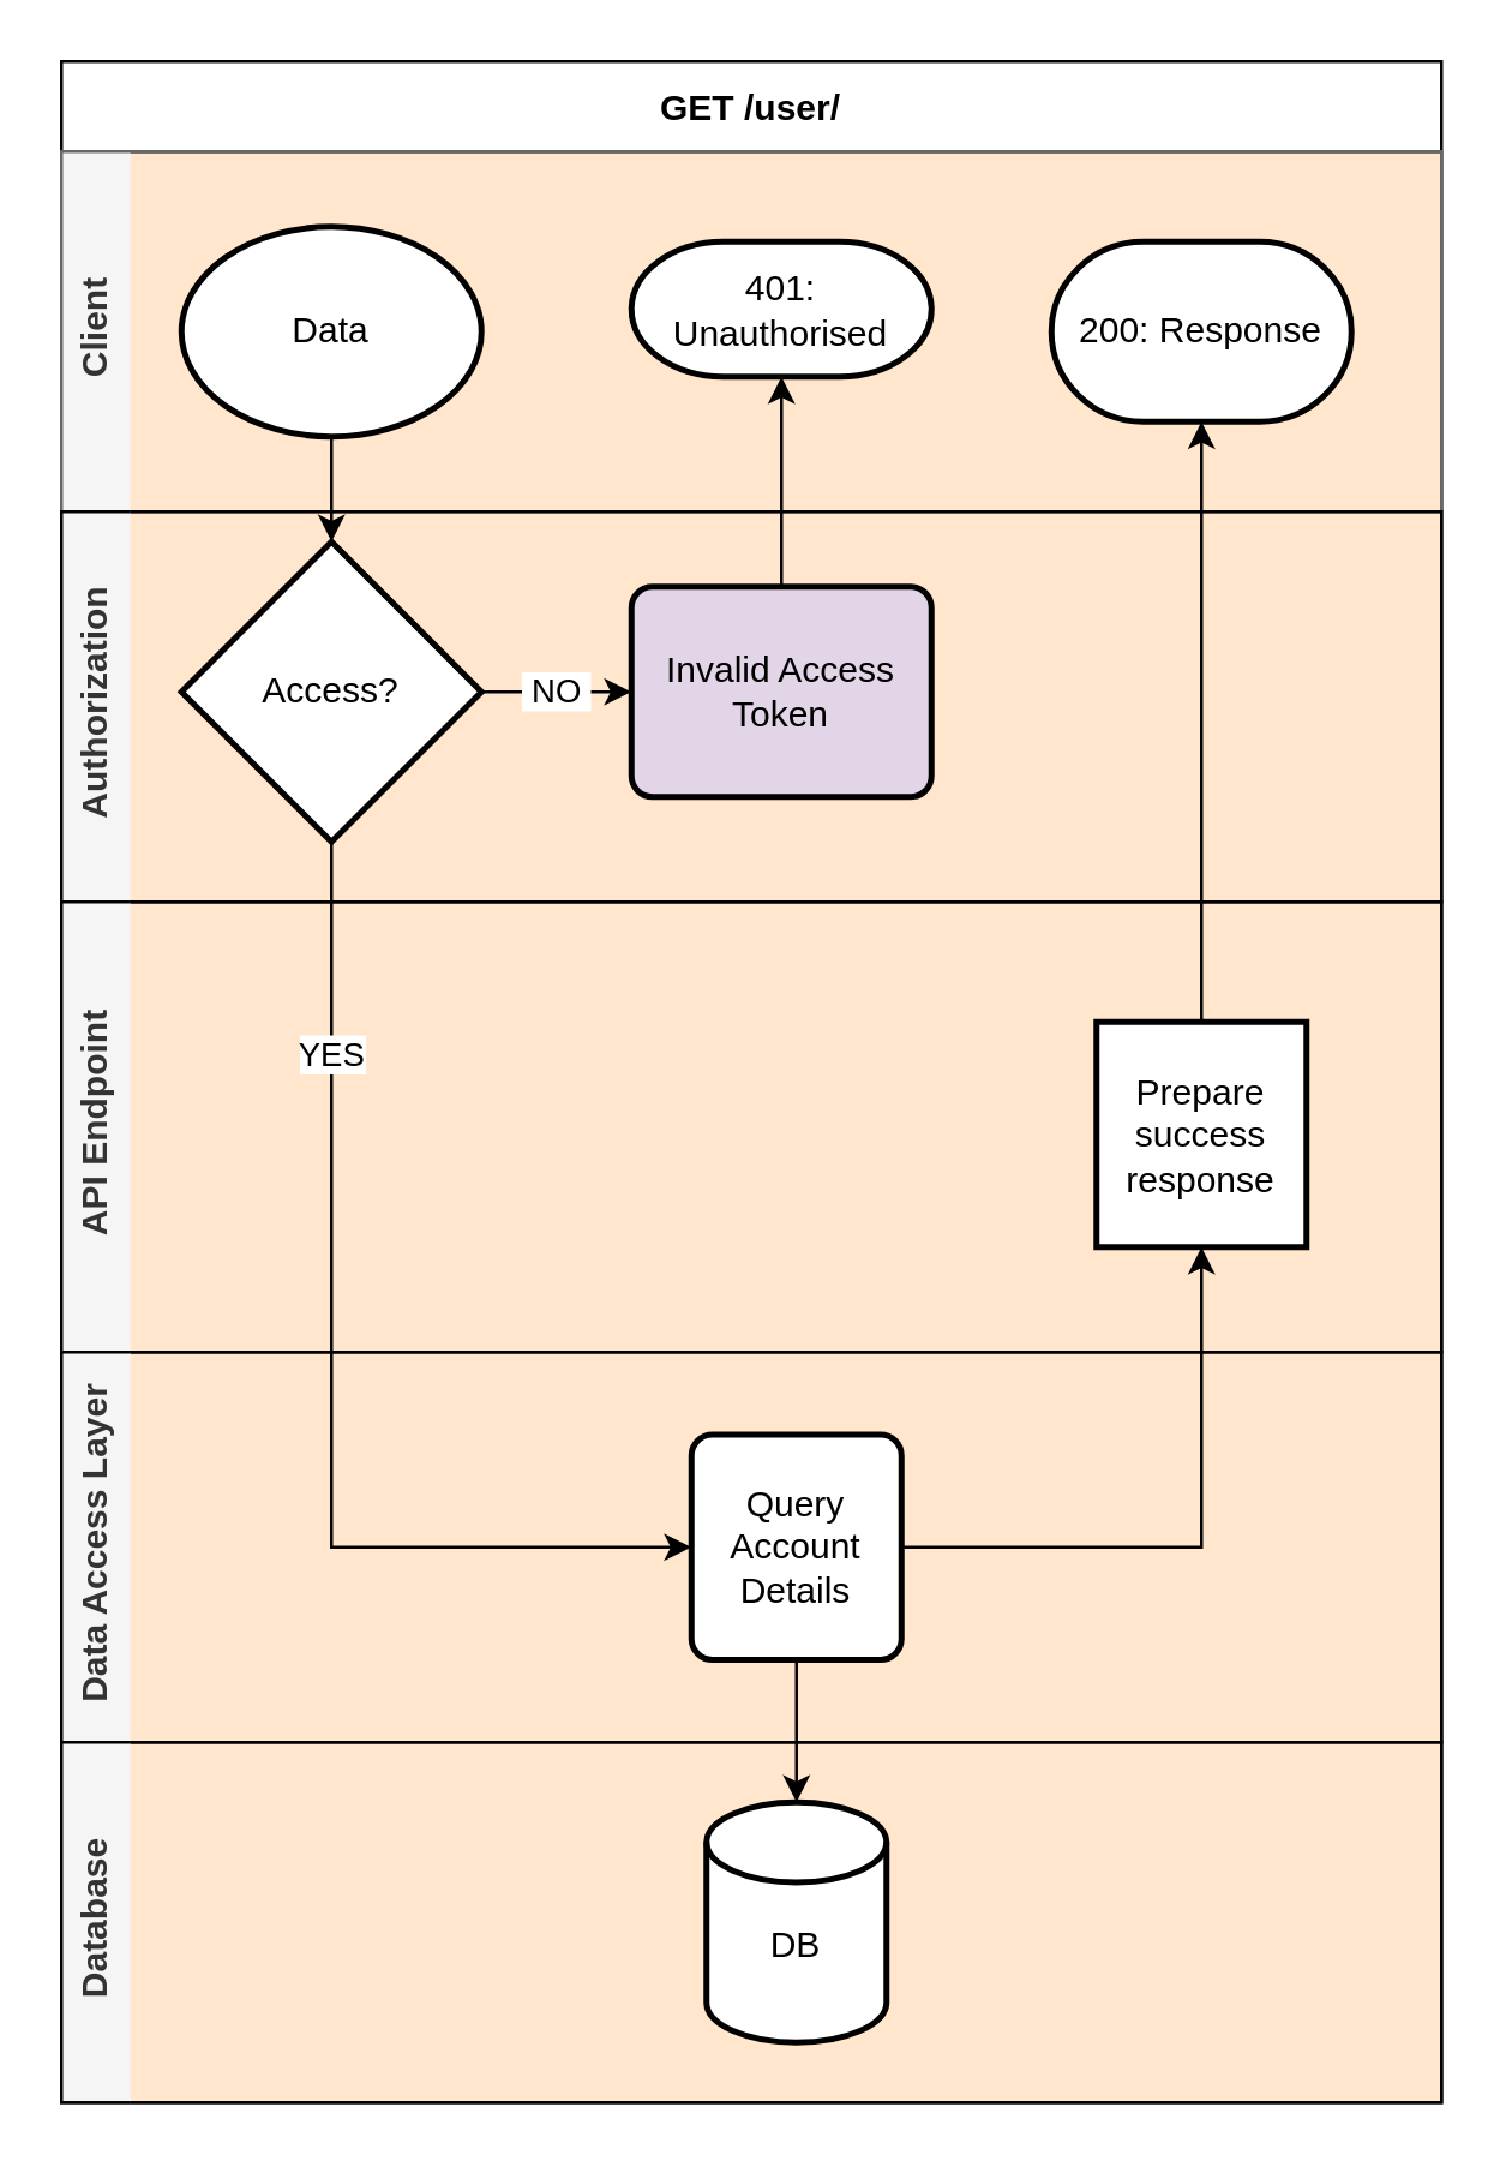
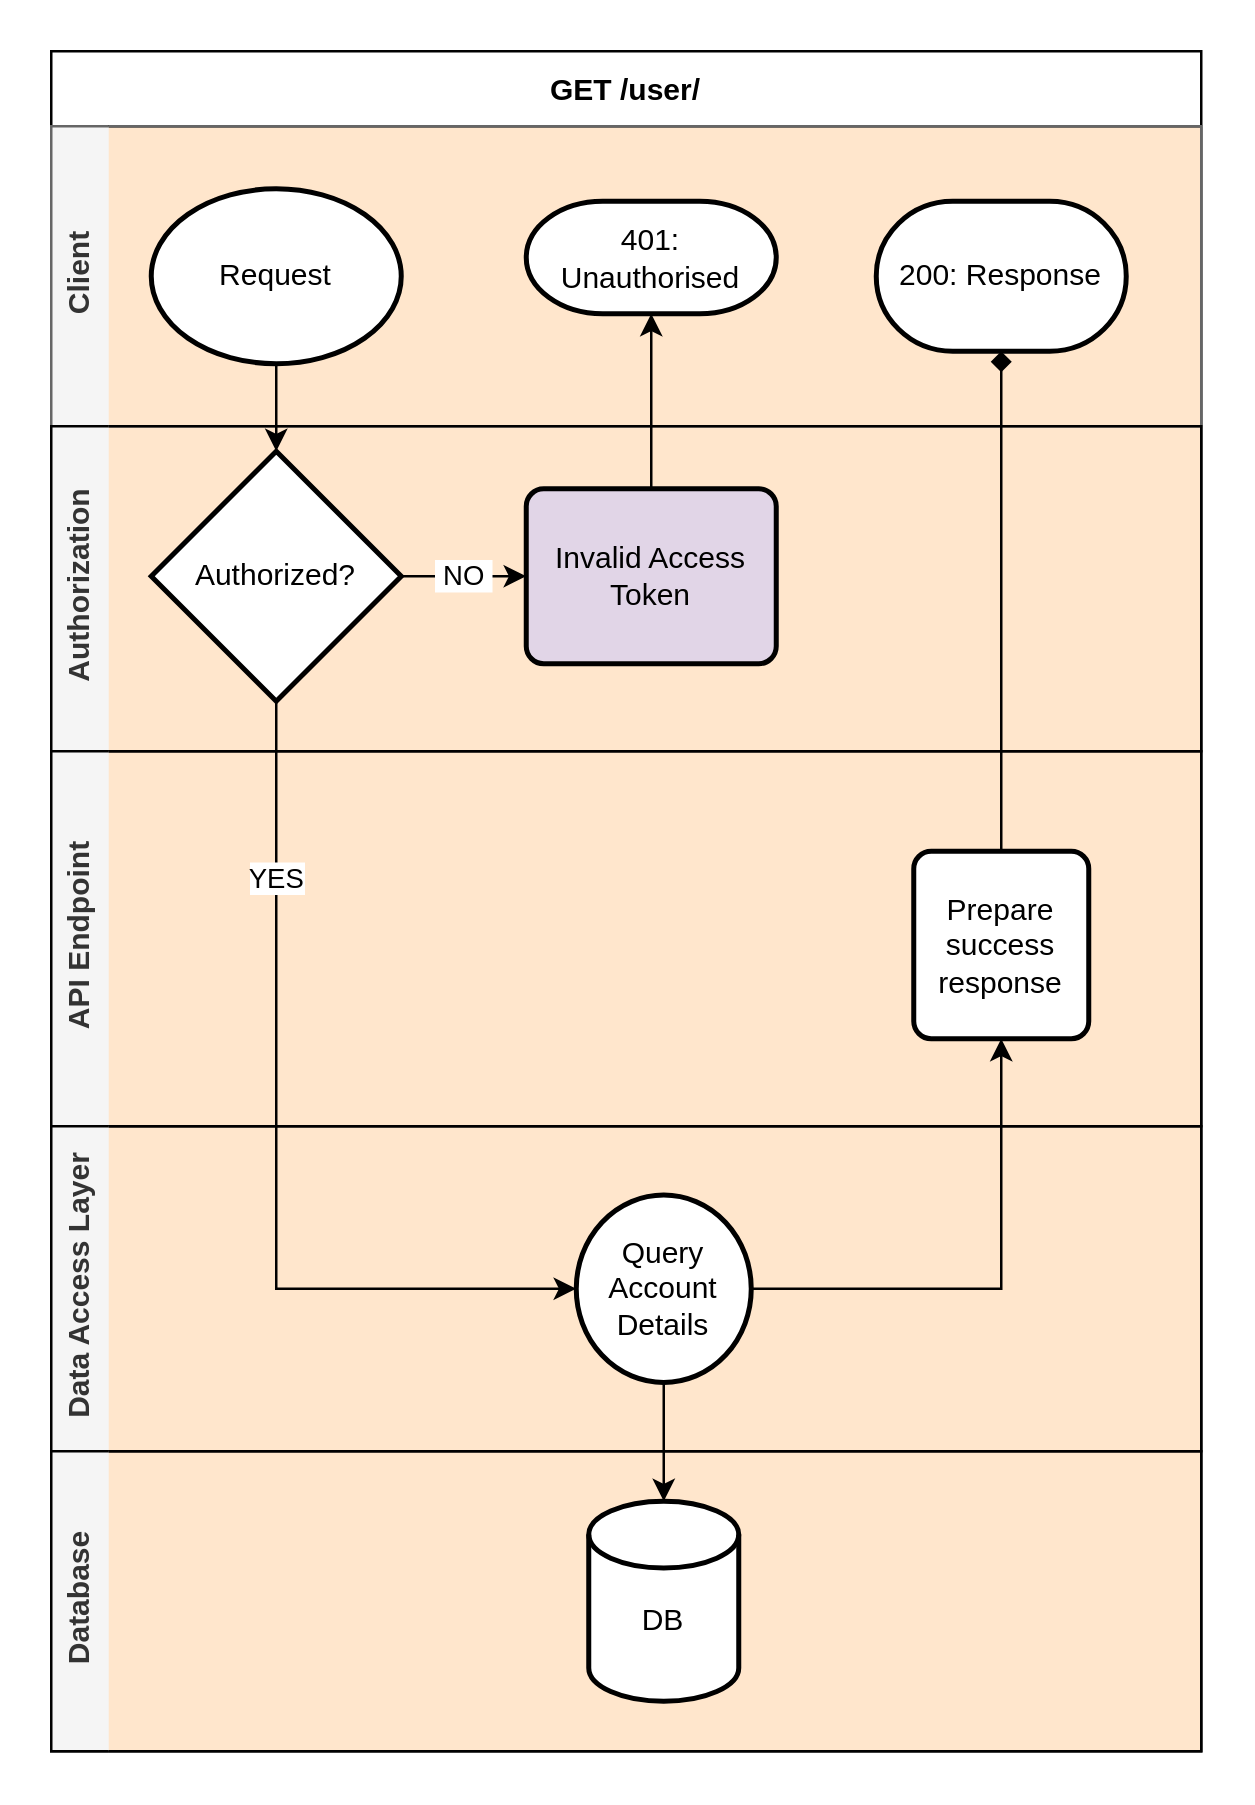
  <mxCell id="0" />
  <mxCell id="1" parent="0" />
  <mxCell id="2" value="GET /user/" style="swimlane;swimlaneLine=1;glass=0;shadow=0;rounded=0;sketch=0;swimlaneFillColor=#FFE6CC;gradientColor=none;startSize=30;" parent="1" vertex="1"><mxGeometry x="20" y="20" width="460" height="680" as="geometry"><mxRectangle x="100" y="70" width="100" height="30" as="alternateBounds" /></mxGeometry></mxCell>
  <mxCell id="3" value="Client" style="swimlane;html=1;horizontal=0;swimlaneLine=0;fillColor=#f5f5f5;strokeColor=#666666;fontColor=#333333;" parent="2" vertex="1"><mxGeometry y="30" width="460" height="120" as="geometry"><mxRectangle x="260" y="330" width="30" height="50" as="alternateBounds" /></mxGeometry></mxCell>
- <mxCell id="4" value="Data" style="strokeWidth=2;html=1;shape=mxgraph.flowchart.start_1;whiteSpace=wrap;" parent="3" vertex="1"><mxGeometry x="40" y="25" width="100" height="70" as="geometry" /></mxCell>
+ <mxCell id="4" value="Request" style="strokeWidth=2;html=1;shape=mxgraph.flowchart.start_1;whiteSpace=wrap;" parent="3" vertex="1"><mxGeometry x="40" y="25" width="100" height="70" as="geometry" /></mxCell>
  <mxCell id="5" value="401: Unauthorised" style="strokeWidth=2;html=1;shape=mxgraph.flowchart.terminator;whiteSpace=wrap;" parent="3" vertex="1"><mxGeometry x="190" y="30" width="100" height="45" as="geometry" /></mxCell>
  <mxCell id="6" value="200: Response" style="strokeWidth=2;html=1;shape=mxgraph.flowchart.terminator;whiteSpace=wrap;" parent="3" vertex="1"><mxGeometry x="330" y="30" width="100" height="60" as="geometry" /></mxCell>
  <mxCell id="7" value="Authorization" style="swimlane;html=1;horizontal=0;swimlaneLine=0;fillColor=#f5f5f5;fontColor=#333333;" parent="2" vertex="1"><mxGeometry y="150" width="460" height="130" as="geometry"><mxRectangle x="260" y="330" width="30" height="50" as="alternateBounds" /></mxGeometry></mxCell>
  <mxCell id="8" value="&amp;nbsp;NO&amp;nbsp;" style="edgeStyle=orthogonalEdgeStyle;rounded=0;orthogonalLoop=1;jettySize=auto;html=1;entryX=0;entryY=0.5;entryDx=0;entryDy=0;" parent="7" source="9" target="10" edge="1"><mxGeometry relative="1" as="geometry" /></mxCell>
- <mxCell id="9" value="Access?" style="strokeWidth=2;html=1;shape=mxgraph.flowchart.decision;whiteSpace=wrap;" parent="7" vertex="1"><mxGeometry x="40" y="10" width="100" height="100" as="geometry" /></mxCell>
+ <mxCell id="9" value="Authorized?" style="strokeWidth=2;html=1;shape=mxgraph.flowchart.decision;whiteSpace=wrap;" parent="7" vertex="1"><mxGeometry x="40" y="10" width="100" height="100" as="geometry" /></mxCell>
  <mxCell id="10" value="Invalid Access Token" style="rounded=1;whiteSpace=wrap;html=1;absoluteArcSize=1;arcSize=14;strokeWidth=2;fillColor=#e1d5e7;" parent="7" vertex="1"><mxGeometry x="190" y="25" width="100" height="70" as="geometry" /></mxCell>
  <mxCell id="11" value="API Endpoint" style="swimlane;html=1;horizontal=0;swimlaneLine=0;fillColor=#f5f5f5;fontColor=#333333;" parent="2" vertex="1"><mxGeometry y="280" width="460" height="150" as="geometry"><mxRectangle x="260" y="330" width="30" height="50" as="alternateBounds" /></mxGeometry></mxCell>
- <mxCell id="12" value="Prepare&lt;br&gt;success&lt;br&gt;response" style="whiteSpace=wrap;html=1;absoluteArcSize=1;arcSize=14;strokeWidth=2;shadow=0;glass=0;sketch=0;gradientColor=none;rounded=0;" parent="11" vertex="1"><mxGeometry x="345" y="40" width="70" height="75" as="geometry" /></mxCell>
+ <mxCell id="12" value="Prepare&lt;br&gt;success&lt;br&gt;response" style="rounded=1;whiteSpace=wrap;html=1;absoluteArcSize=1;arcSize=14;strokeWidth=2;shadow=0;glass=0;sketch=0;gradientColor=none;" parent="11" vertex="1"><mxGeometry x="345" y="40" width="70" height="75" as="geometry" /></mxCell>
  <mxCell id="13" style="edgeStyle=orthogonalEdgeStyle;rounded=0;orthogonalLoop=1;jettySize=auto;html=1;entryX=0.5;entryY=0;entryDx=0;entryDy=0;entryPerimeter=0;" parent="2" source="4" target="9" edge="1"><mxGeometry relative="1" as="geometry" /></mxCell>
  <mxCell id="14" style="edgeStyle=orthogonalEdgeStyle;rounded=0;orthogonalLoop=1;jettySize=auto;html=1;entryX=0.5;entryY=1;entryDx=0;entryDy=0;entryPerimeter=0;" parent="2" source="10" target="5" edge="1"><mxGeometry relative="1" as="geometry" /></mxCell>
  <mxCell id="15" value="Data Access Layer" style="swimlane;html=1;horizontal=0;swimlaneLine=0;startSize=23;fillColor=#f5f5f5;fontColor=#333333;" parent="2" vertex="1"><mxGeometry y="430" width="460" height="130" as="geometry"><mxRectangle y="430" width="30" height="50" as="alternateBounds" /></mxGeometry></mxCell>
- <mxCell id="16" value="Query Account Details" style="rounded=1;whiteSpace=wrap;html=1;absoluteArcSize=1;arcSize=14;strokeWidth=2;shadow=0;glass=0;sketch=0;gradientColor=none;" parent="15" vertex="1"><mxGeometry x="210" y="27.5" width="70" height="75" as="geometry" /></mxCell>
+ <mxCell id="16" value="Query Account Details" style="ellipse;whiteSpace=wrap;html=1;absoluteArcSize=1;arcSize=14;strokeWidth=2;shadow=0;glass=0;sketch=0;gradientColor=none;" parent="15" vertex="1"><mxGeometry x="210" y="27.5" width="70" height="75" as="geometry" /></mxCell>
  <mxCell id="17" value="Database" style="swimlane;html=1;horizontal=0;swimlaneLine=0;startSize=23;fillColor=#f5f5f5;fontColor=#333333;" parent="2" vertex="1"><mxGeometry y="560" width="460" height="120" as="geometry"><mxRectangle x="260" y="330" width="30" height="50" as="alternateBounds" /></mxGeometry></mxCell>
  <mxCell id="18" value="&lt;br&gt;DB" style="strokeWidth=2;html=1;shape=mxgraph.flowchart.database;whiteSpace=wrap;rounded=0;shadow=0;glass=0;sketch=0;gradientColor=none;" parent="17" vertex="1"><mxGeometry x="215" y="20" width="60" height="80" as="geometry" /></mxCell>
  <mxCell id="19" style="edgeStyle=orthogonalEdgeStyle;rounded=0;orthogonalLoop=1;jettySize=auto;html=1;" parent="2" source="16" target="18" edge="1"><mxGeometry relative="1" as="geometry" /></mxCell>
- <mxCell id="20" style="edgeStyle=orthogonalEdgeStyle;rounded=0;orthogonalLoop=1;jettySize=auto;html=1;entryX=0.5;entryY=1;entryDx=0;entryDy=0;entryPerimeter=0;" parent="2" source="12" target="6" edge="1"><mxGeometry relative="1" as="geometry" /></mxCell>
+ <mxCell id="20" style="edgeStyle=orthogonalEdgeStyle;rounded=0;orthogonalLoop=1;jettySize=auto;html=1;entryX=0.5;entryY=1;entryDx=0;entryDy=0;entryPerimeter=0;endArrow=diamond;" parent="2" source="12" target="6" edge="1"><mxGeometry relative="1" as="geometry" /></mxCell>
  <mxCell id="21" style="edgeStyle=orthogonalEdgeStyle;rounded=0;orthogonalLoop=1;jettySize=auto;html=1;entryX=0;entryY=0.5;entryDx=0;entryDy=0;exitX=0.5;exitY=1;exitDx=0;exitDy=0;exitPerimeter=0;" edge="1" parent="2" source="9" target="16"><mxGeometry relative="1" as="geometry"><mxPoint x="90" y="500" as="targetPoint" /></mxGeometry></mxCell>
  <mxCell id="22" value="YES" style="edgeLabel;html=1;align=center;verticalAlign=middle;resizable=0;points=[];" vertex="1" connectable="0" parent="21"><mxGeometry x="-0.608" y="-1" relative="1" as="geometry"><mxPoint as="offset" /></mxGeometry></mxCell>
  <mxCell id="23" style="edgeStyle=orthogonalEdgeStyle;rounded=0;orthogonalLoop=1;jettySize=auto;html=1;entryX=0.5;entryY=1;entryDx=0;entryDy=0;" edge="1" parent="2" source="16" target="12"><mxGeometry relative="1" as="geometry" /></mxCell>
